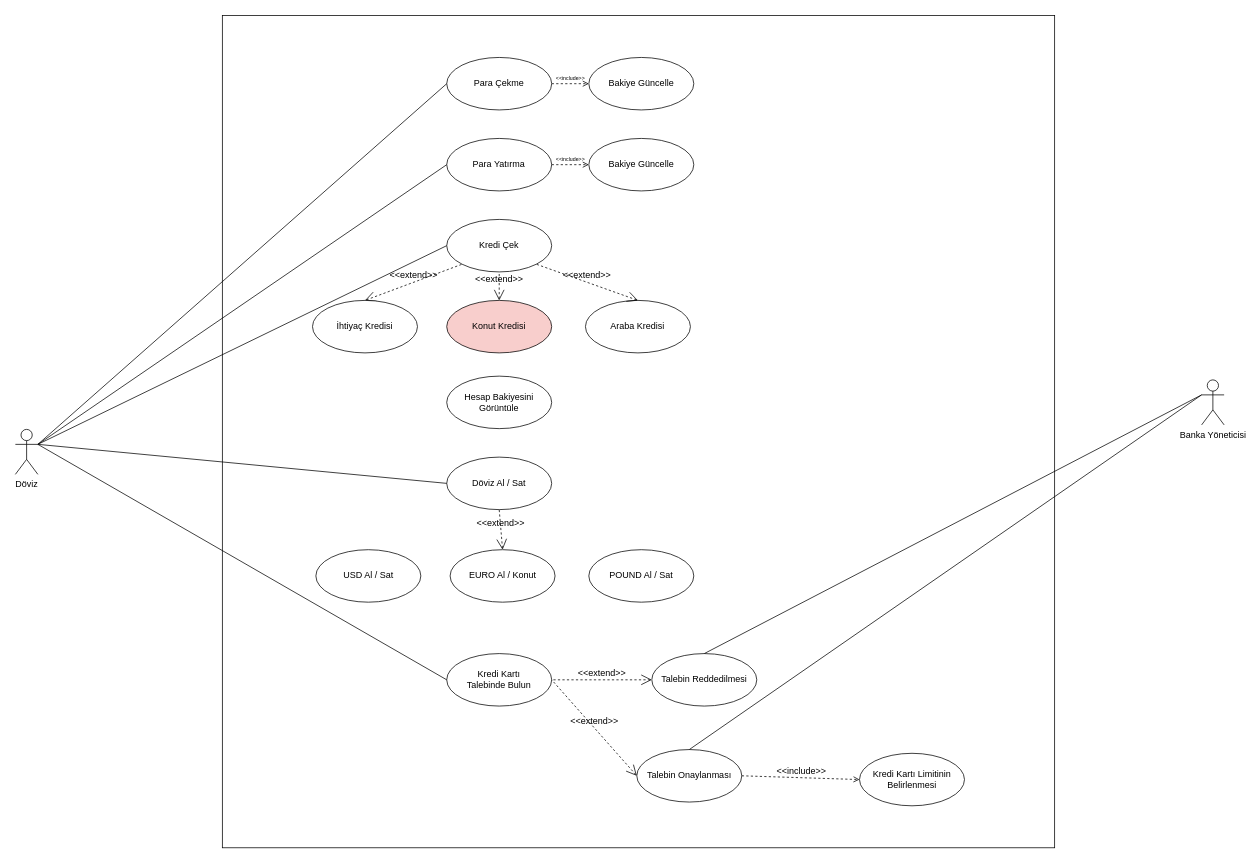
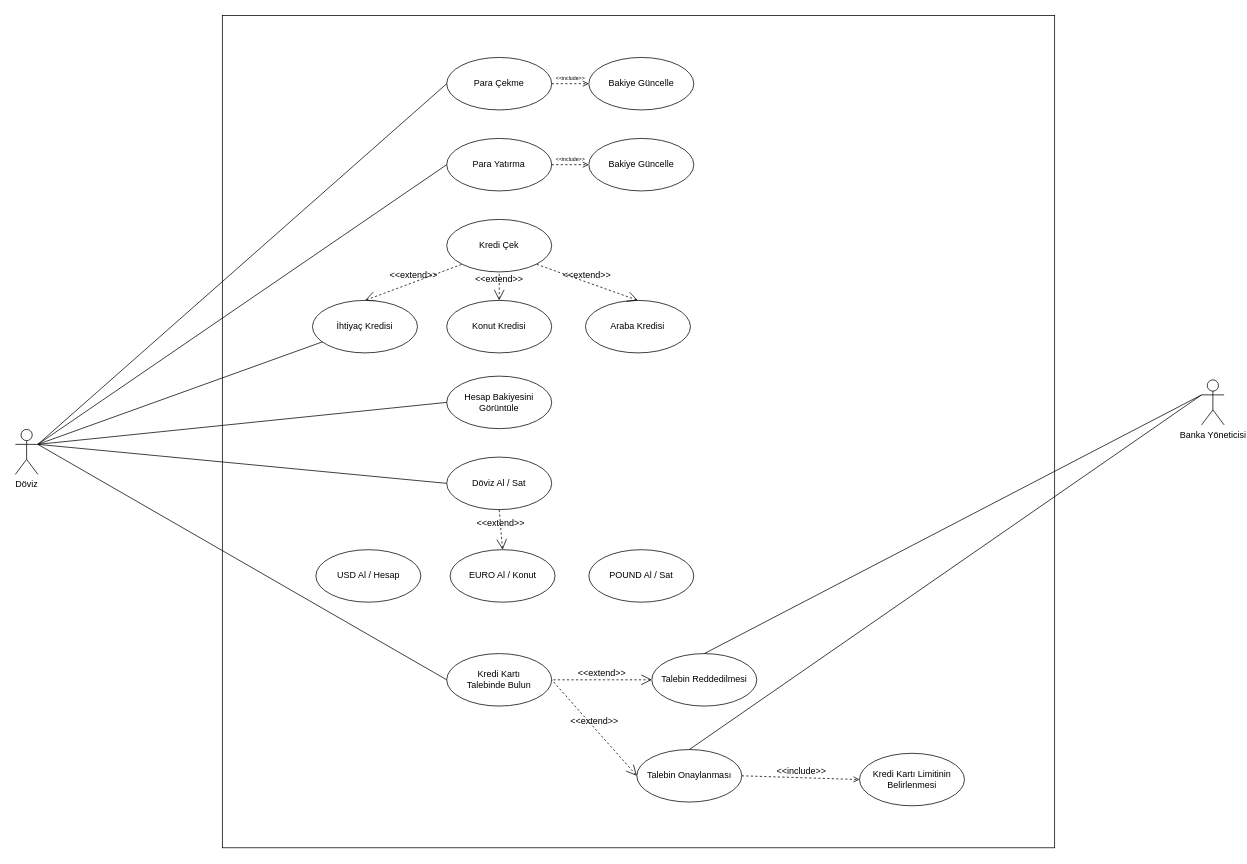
  <mxCell id="0" />
  <mxCell id="1" parent="0" />
  <mxCell id="2" value="" style="whiteSpace=wrap;html=1;aspect=fixed;fontSize=12;" vertex="1" parent="1"><mxGeometry x="296" y="20" width="1110" height="1110" as="geometry" /></mxCell>
  <mxCell id="3" value="Döviz" style="shape=umlActor;html=1;verticalLabelPosition=bottom;verticalAlign=top;align=center;fontSize=12;" vertex="1" parent="1"><mxGeometry x="20" y="572" width="30" height="60" as="geometry" /></mxCell>
  <mxCell id="4" value="Kredi Çek" style="ellipse;whiteSpace=wrap;html=1;fontSize=12;" vertex="1" parent="1"><mxGeometry x="595.25" y="292" width="140" height="70" as="geometry" /></mxCell>
  <mxCell id="5" value="&amp;lt;&amp;lt;extend&amp;gt;&amp;gt;" style="edgeStyle=none;html=1;startArrow=open;endArrow=none;startSize=12;verticalAlign=bottom;dashed=1;labelBackgroundColor=none;rounded=0;fontSize=12;entryX=0;entryY=1;entryDx=0;entryDy=0;exitX=0.5;exitY=0;exitDx=0;exitDy=0;" edge="1" parent="1" source="7" target="4"><mxGeometry width="160" relative="1" as="geometry"><mxPoint x="452.25" y="364" as="sourcePoint" /><mxPoint x="612.25" y="364" as="targetPoint" /></mxGeometry></mxCell>
  <mxCell id="6" value="&amp;lt;&amp;lt;include&amp;gt;&amp;gt;" style="edgeStyle=none;html=1;endArrow=open;verticalAlign=bottom;dashed=1;labelBackgroundColor=none;rounded=0;fontSize=7;exitX=1;exitY=0.5;exitDx=0;exitDy=0;entryX=0;entryY=0.5;entryDx=0;entryDy=0;" edge="1" parent="1" source="13" target="27"><mxGeometry width="160" relative="1" as="geometry"><mxPoint x="882.75" y="-78" as="sourcePoint" /><mxPoint x="1042.75" y="-78" as="targetPoint" /></mxGeometry></mxCell>
  <mxCell id="7" value="İhtiyaç Kredisi" style="ellipse;whiteSpace=wrap;html=1;fontSize=12;" vertex="1" parent="1"><mxGeometry x="416.25" y="400" width="140" height="70" as="geometry" /></mxCell>
- <mxCell id="8" value="Konut Kredisi" style="ellipse;whiteSpace=wrap;html=1;fontSize=12;fillColor=#f8cecc;" vertex="1" parent="1"><mxGeometry x="595.25" y="400" width="140" height="70" as="geometry" /></mxCell>
+ <mxCell id="8" value="Konut Kredisi" style="ellipse;whiteSpace=wrap;html=1;fontSize=12;" vertex="1" parent="1"><mxGeometry x="595.25" y="400" width="140" height="70" as="geometry" /></mxCell>
  <mxCell id="9" value="Araba Kredisi" style="ellipse;whiteSpace=wrap;html=1;fontSize=12;" vertex="1" parent="1"><mxGeometry x="780.25" y="400" width="140" height="70" as="geometry" /></mxCell>
- <mxCell id="10" value="" style="endArrow=none;html=1;rounded=0;fontSize=12;exitX=1;exitY=0.333;exitDx=0;exitDy=0;exitPerimeter=0;entryX=0;entryY=0.5;entryDx=0;entryDy=0;" edge="1" parent="1" source="3" target="4"><mxGeometry width="50" height="50" relative="1" as="geometry"><mxPoint x="601" y="316" as="sourcePoint" /><mxPoint x="651" y="266" as="targetPoint" /></mxGeometry></mxCell>
+ <mxCell id="10" value="" style="endArrow=none;html=1;rounded=0;fontSize=12;exitX=1;exitY=0.333;exitDx=0;exitDy=0;exitPerimeter=0;" edge="1" parent="1" source="3" target="7"><mxGeometry width="50" height="50" relative="1" as="geometry"><mxPoint x="601" y="316" as="sourcePoint" /><mxPoint x="651" y="266" as="targetPoint" /></mxGeometry></mxCell>
  <mxCell id="11" value="&amp;lt;&amp;lt;extend&amp;gt;&amp;gt;" style="edgeStyle=none;html=1;startArrow=open;endArrow=none;startSize=12;verticalAlign=bottom;dashed=1;labelBackgroundColor=none;rounded=0;fontSize=12;entryX=0.5;entryY=1;entryDx=0;entryDy=0;exitX=0.5;exitY=0;exitDx=0;exitDy=0;" edge="1" parent="1" source="8" target="4"><mxGeometry width="160" relative="1" as="geometry"><mxPoint x="496.25" y="410" as="sourcePoint" /><mxPoint x="592.331" y="333.536" as="targetPoint" /></mxGeometry></mxCell>
  <mxCell id="12" value="&amp;lt;&amp;lt;extend&amp;gt;&amp;gt;" style="edgeStyle=none;html=1;startArrow=open;endArrow=none;startSize=12;verticalAlign=bottom;dashed=1;labelBackgroundColor=none;rounded=0;fontSize=12;entryX=1;entryY=1;entryDx=0;entryDy=0;exitX=0.5;exitY=0;exitDx=0;exitDy=0;" edge="1" parent="1" source="9" target="4"><mxGeometry width="160" relative="1" as="geometry"><mxPoint x="768.25" y="383.5" as="sourcePoint" /><mxPoint x="735.25" y="317.5" as="targetPoint" /></mxGeometry></mxCell>
  <mxCell id="13" value="Para Çekme" style="ellipse;whiteSpace=wrap;html=1;fontSize=12;" vertex="1" parent="1"><mxGeometry x="595.25" y="76" width="140" height="70" as="geometry" /></mxCell>
  <mxCell id="14" value="Para Yatırma" style="ellipse;whiteSpace=wrap;html=1;fontSize=12;" vertex="1" parent="1"><mxGeometry x="595.25" y="184" width="140" height="70" as="geometry" /></mxCell>
  <mxCell id="15" value="Banka Yöneticisi" style="shape=umlActor;html=1;verticalLabelPosition=bottom;verticalAlign=top;align=center;fontSize=12;" vertex="1" parent="1"><mxGeometry x="1602" y="506" width="30" height="60" as="geometry" /></mxCell>
  <mxCell id="16" value="Hesap Bakiyesini Görüntüle" style="ellipse;whiteSpace=wrap;html=1;fontSize=12;" vertex="1" parent="1"><mxGeometry x="595.25" y="501" width="140" height="70" as="geometry" /></mxCell>
  <mxCell id="17" value="Döviz Al / Sat" style="ellipse;whiteSpace=wrap;html=1;fontSize=12;" vertex="1" parent="1"><mxGeometry x="595.25" y="609" width="140" height="70" as="geometry" /></mxCell>
- <mxCell id="18" value="USD Al / Sat" style="ellipse;whiteSpace=wrap;html=1;fontSize=12;" vertex="1" parent="1"><mxGeometry x="420.75" y="732.46" width="140" height="70" as="geometry" /></mxCell>
+ <mxCell id="18" value="USD Al / Hesap" style="ellipse;whiteSpace=wrap;html=1;fontSize=12;" vertex="1" parent="1"><mxGeometry x="420.75" y="732.46" width="140" height="70" as="geometry" /></mxCell>
  <mxCell id="19" value="EURO Al / Konut" style="ellipse;whiteSpace=wrap;html=1;fontSize=12;" vertex="1" parent="1"><mxGeometry x="599.75" y="732.46" width="140" height="70" as="geometry" /></mxCell>
  <mxCell id="20" value="POUND Al / Sat" style="ellipse;whiteSpace=wrap;html=1;fontSize=12;" vertex="1" parent="1"><mxGeometry x="784.75" y="732.46" width="140" height="70" as="geometry" /></mxCell>
  <mxCell id="21" value="&amp;lt;&amp;lt;extend&amp;gt;&amp;gt;" style="edgeStyle=none;html=1;startArrow=open;endArrow=none;startSize=12;verticalAlign=bottom;dashed=1;labelBackgroundColor=none;rounded=0;fontSize=12;entryX=0.5;entryY=1;entryDx=0;entryDy=0;exitX=0.5;exitY=0;exitDx=0;exitDy=0;" edge="1" parent="1" source="19" target="17"><mxGeometry width="160" relative="1" as="geometry"><mxPoint x="500.75" y="742.46" as="sourcePoint" /><mxPoint x="669.75" y="694.46" as="targetPoint" /></mxGeometry></mxCell>
  <mxCell id="22" value="" style="endArrow=none;html=1;rounded=0;fontSize=12;exitX=1;exitY=0.333;exitDx=0;exitDy=0;exitPerimeter=0;entryX=0;entryY=0.5;entryDx=0;entryDy=0;" edge="1" parent="1" source="3" target="13"><mxGeometry width="50" height="50" relative="1" as="geometry"><mxPoint x="426" y="207" as="sourcePoint" /><mxPoint x="476" y="157" as="targetPoint" /></mxGeometry></mxCell>
  <mxCell id="23" value="" style="endArrow=none;html=1;rounded=0;fontSize=12;exitX=1;exitY=0.333;exitDx=0;exitDy=0;exitPerimeter=0;entryX=0;entryY=0.5;entryDx=0;entryDy=0;" edge="1" parent="1" source="3" target="14"><mxGeometry width="50" height="50" relative="1" as="geometry"><mxPoint x="257" y="445.5" as="sourcePoint" /><mxPoint x="658.5" y="137" as="targetPoint" /></mxGeometry></mxCell>
+ <mxCell id="24" value="" style="endArrow=none;html=1;rounded=0;fontSize=12;entryX=0;entryY=0.5;entryDx=0;entryDy=0;exitX=1;exitY=0.333;exitDx=0;exitDy=0;exitPerimeter=0;" edge="1" parent="1" source="3" target="16"><mxGeometry width="50" height="50" relative="1" as="geometry"><mxPoint x="567" y="603" as="sourcePoint" /><mxPoint x="617" y="553" as="targetPoint" /></mxGeometry></mxCell>
  <mxCell id="25" value="" style="endArrow=none;html=1;rounded=0;fontSize=12;exitX=1;exitY=0.333;exitDx=0;exitDy=0;exitPerimeter=0;entryX=0;entryY=0.5;entryDx=0;entryDy=0;" edge="1" parent="1" source="3" target="17"><mxGeometry width="50" height="50" relative="1" as="geometry"><mxPoint x="257" y="445.5" as="sourcePoint" /><mxPoint x="658.5" y="562" as="targetPoint" /></mxGeometry></mxCell>
  <mxCell id="26" value="Bakiye Güncelle&lt;span style=&quot;color: rgba(0, 0, 0, 0); font-family: monospace; font-size: 0px; text-align: start;&quot;&gt;%3CmxGraphModel%3E%3Croot%3E%3CmxCell%20id%3D%220%22%2F%3E%3CmxCell%20id%3D%221%22%20parent%3D%220%22%2F%3E%3CmxCell%20id%3D%222%22%20value%3D%22Para%20Yat%C4%B1rma%22%20style%3D%22ellipse%3BwhiteSpace%3Dwrap%3Bhtml%3D1%3BfontSize%3D12%3B%22%20vertex%3D%221%22%20parent%3D%221%22%3E%3CmxGeometry%20x%3D%22303.5%22%20y%3D%22-632%22%20width%3D%22140%22%20height%3D%2270%22%20as%3D%22geometry%22%2F%3E%3C%2FmxCell%3E%3C%2Froot%3E%3C%2FmxGraphModel%3E&lt;/span&gt;" style="ellipse;whiteSpace=wrap;html=1;fontSize=12;" vertex="1" parent="1"><mxGeometry x="784.75" y="184" width="140" height="70" as="geometry" /></mxCell>
  <mxCell id="27" value="Bakiye Güncelle&lt;span style=&quot;color: rgba(0, 0, 0, 0); font-family: monospace; font-size: 0px; text-align: start;&quot;&gt;%3CmxGraphModel%3E%3Croot%3E%3CmxCell%20id%3D%220%22%2F%3E%3CmxCell%20id%3D%221%22%20parent%3D%220%22%2F%3E%3CmxCell%20id%3D%222%22%20value%3D%22Para%20Yat%C4%B1rma%22%20style%3D%22ellipse%3BwhiteSpace%3Dwrap%3Bhtml%3D1%3BfontSize%3D12%3B%22%20vertex%3D%221%22%20parent%3D%221%22%3E%3CmxGeometry%20x%3D%22303.5%22%20y%3D%22-632%22%20width%3D%22140%22%20height%3D%2270%22%20as%3D%22geometry%22%2F%3E%3C%2FmxCell%3E%3C%2Froot%3E%3C%2FmxGraphModel%3E&lt;/span&gt;" style="ellipse;whiteSpace=wrap;html=1;fontSize=12;" vertex="1" parent="1"><mxGeometry x="784.75" y="76" width="140" height="70" as="geometry" /></mxCell>
  <mxCell id="28" value="&amp;lt;&amp;lt;include&amp;gt;&amp;gt;" style="edgeStyle=none;html=1;endArrow=open;verticalAlign=bottom;dashed=1;labelBackgroundColor=none;rounded=0;fontSize=7;exitX=1;exitY=0.5;exitDx=0;exitDy=0;entryX=0;entryY=0.5;entryDx=0;entryDy=0;" edge="1" parent="1" source="14" target="26"><mxGeometry width="160" relative="1" as="geometry"><mxPoint x="745.25" y="121" as="sourcePoint" /><mxPoint x="794.75" y="121" as="targetPoint" /></mxGeometry></mxCell>
  <mxCell id="29" value="Kredi Kartı&lt;br&gt;Talebinde Bulun" style="ellipse;whiteSpace=wrap;html=1;fontSize=12;" vertex="1" parent="1"><mxGeometry x="595.25" y="871" width="140" height="70" as="geometry" /></mxCell>
  <mxCell id="30" value="Talebin Onaylanması" style="ellipse;whiteSpace=wrap;html=1;fontSize=12;" vertex="1" parent="1"><mxGeometry x="848.75" y="999" width="140" height="70" as="geometry" /></mxCell>
  <mxCell id="31" value="Kredi Kartı Limitinin Belirlenmesi" style="ellipse;whiteSpace=wrap;html=1;fontSize=12;" vertex="1" parent="1"><mxGeometry x="1145.75" y="1004" width="140" height="70" as="geometry" /></mxCell>
  <mxCell id="32" value="Talebin Reddedilmesi" style="ellipse;whiteSpace=wrap;html=1;fontSize=12;" vertex="1" parent="1"><mxGeometry x="868.75" y="871" width="140" height="70" as="geometry" /></mxCell>
  <mxCell id="33" value="" style="endArrow=none;html=1;rounded=0;fontSize=12;entryX=1;entryY=0.333;entryDx=0;entryDy=0;entryPerimeter=0;exitX=0;exitY=0.5;exitDx=0;exitDy=0;" edge="1" parent="1" source="29" target="3"><mxGeometry width="50" height="50" relative="1" as="geometry"><mxPoint x="455" y="1014" as="sourcePoint" /><mxPoint x="505" y="964" as="targetPoint" /></mxGeometry></mxCell>
  <mxCell id="34" value="&amp;lt;&amp;lt;extend&amp;gt;&amp;gt;" style="edgeStyle=none;html=1;startArrow=open;endArrow=none;startSize=12;verticalAlign=bottom;dashed=1;labelBackgroundColor=none;rounded=0;fontSize=12;entryX=1;entryY=0.5;entryDx=0;entryDy=0;exitX=0;exitY=0.5;exitDx=0;exitDy=0;" edge="1" parent="1" source="30" target="29"><mxGeometry width="160" relative="1" as="geometry"><mxPoint x="586.75" y="742" as="sourcePoint" /><mxPoint x="746.75" y="742" as="targetPoint" /></mxGeometry></mxCell>
  <mxCell id="35" value="&amp;lt;&amp;lt;extend&amp;gt;&amp;gt;" style="edgeStyle=none;html=1;startArrow=open;endArrow=none;startSize=12;verticalAlign=bottom;dashed=1;labelBackgroundColor=none;rounded=0;fontSize=12;entryX=1;entryY=0.5;entryDx=0;entryDy=0;exitX=0;exitY=0.5;exitDx=0;exitDy=0;" edge="1" parent="1" source="32" target="29"><mxGeometry width="160" relative="1" as="geometry"><mxPoint x="586.75" y="742" as="sourcePoint" /><mxPoint x="746.75" y="742" as="targetPoint" /></mxGeometry></mxCell>
  <mxCell id="36" value="&amp;lt;&amp;lt;include&amp;gt;&amp;gt;" style="edgeStyle=none;html=1;endArrow=open;verticalAlign=bottom;dashed=1;labelBackgroundColor=none;rounded=0;fontSize=12;entryX=0;entryY=0.5;entryDx=0;entryDy=0;exitX=1;exitY=0.5;exitDx=0;exitDy=0;" edge="1" parent="1" source="30" target="31"><mxGeometry width="160" relative="1" as="geometry"><mxPoint x="583.75" y="875" as="sourcePoint" /><mxPoint x="743.75" y="875" as="targetPoint" /></mxGeometry></mxCell>
  <mxCell id="37" value="" style="edgeStyle=none;html=1;endArrow=none;verticalAlign=bottom;rounded=0;fontSize=12;entryX=0;entryY=0.333;entryDx=0;entryDy=0;entryPerimeter=0;exitX=0.5;exitY=0;exitDx=0;exitDy=0;" edge="1" parent="1" source="30" target="15"><mxGeometry width="160" relative="1" as="geometry"><mxPoint x="1356" y="1121" as="sourcePoint" /><mxPoint x="1516" y="1121" as="targetPoint" /></mxGeometry></mxCell>
  <mxCell id="38" value="" style="edgeStyle=none;html=1;endArrow=none;verticalAlign=bottom;rounded=0;fontSize=12;exitX=0.5;exitY=0;exitDx=0;exitDy=0;entryX=0;entryY=0.333;entryDx=0;entryDy=0;entryPerimeter=0;" edge="1" parent="1" source="32" target="15"><mxGeometry width="160" relative="1" as="geometry"><mxPoint x="1356" y="1121" as="sourcePoint" /><mxPoint x="1516" y="1121" as="targetPoint" /></mxGeometry></mxCell>
